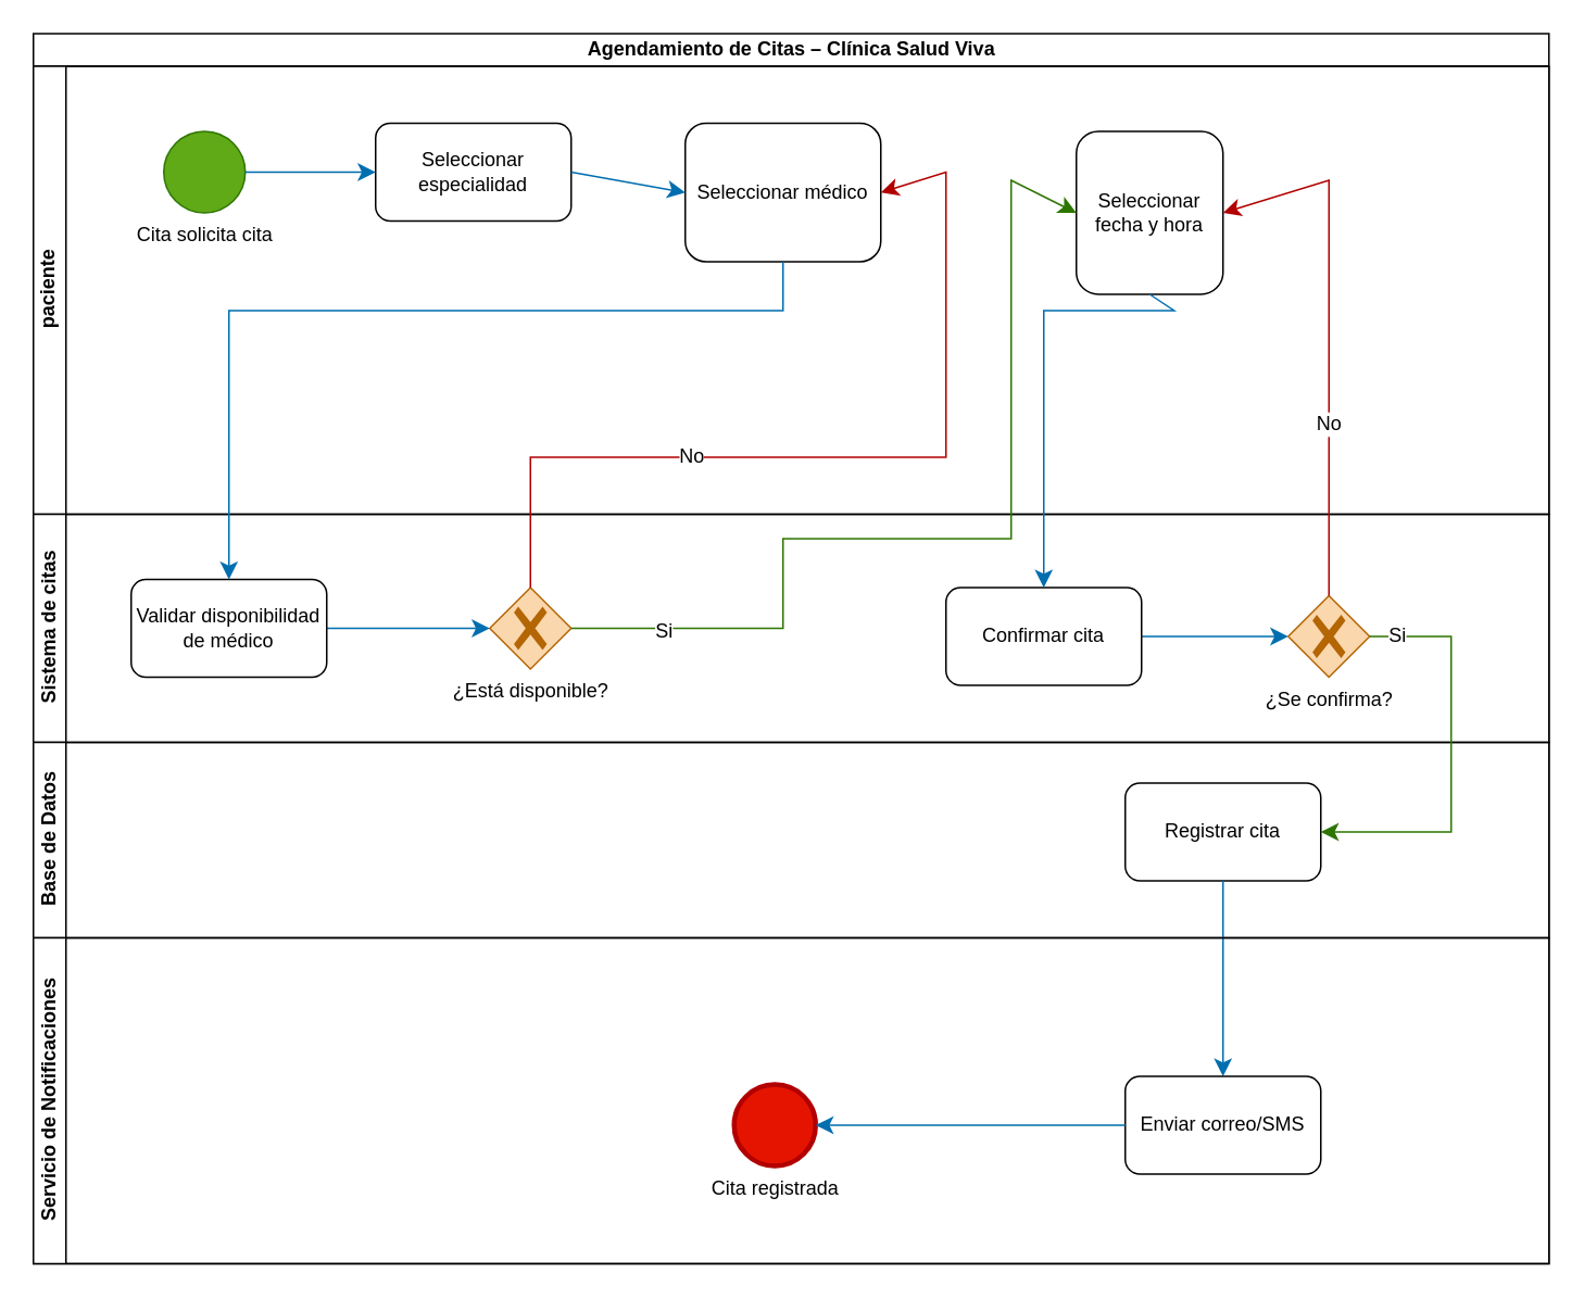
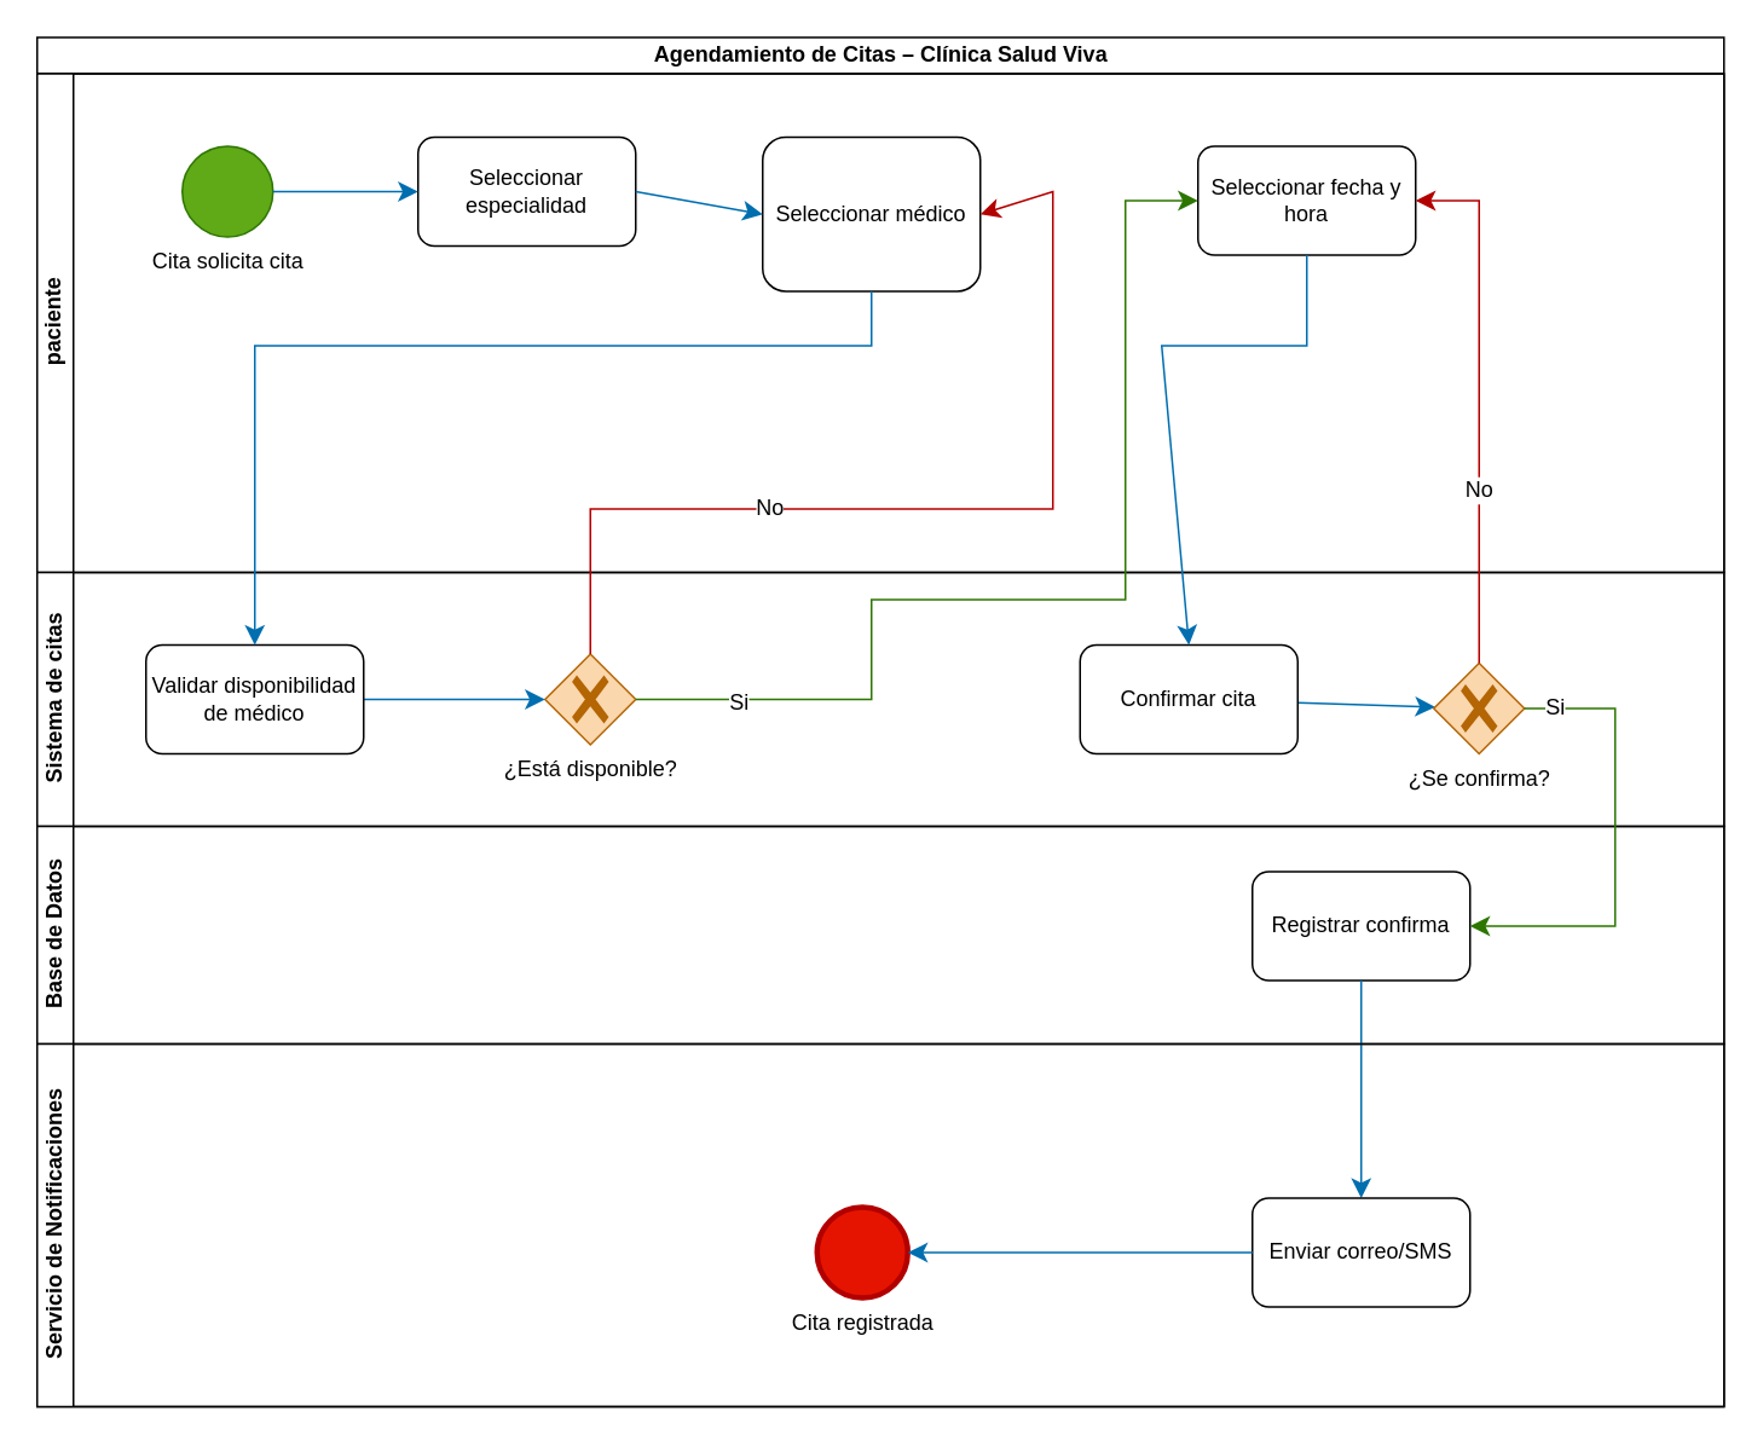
  <mxCell id="0" />
  <mxCell id="1" parent="0" />
  <mxCell id="2" value="Agendamiento de Citas – Clínica Salud Viva" style="swimlane;childLayout=stackLayout;resizeParent=1;resizeParentMax=0;horizontal=1;startSize=20;horizontalStack=0;html=1;" vertex="1" parent="1"><mxGeometry x="20" y="20" width="930" height="755" as="geometry" /></mxCell>
  <mxCell id="3" value="paciente" style="swimlane;startSize=20;horizontal=0;html=1;" vertex="1" parent="2"><mxGeometry y="20" width="930" height="275" as="geometry" /></mxCell>
  <mxCell id="4" value="&lt;font style=&quot;color: light-dark(rgb(0, 0, 0), rgb(255, 255, 255));&quot;&gt;Cita solicita cita&lt;/font&gt;" style="points=[[0.145,0.145,0],[0.5,0,0],[0.855,0.145,0],[1,0.5,0],[0.855,0.855,0],[0.5,1,0],[0.145,0.855,0],[0,0.5,0]];shape=mxgraph.bpmn.event;html=1;verticalLabelPosition=bottom;labelBackgroundColor=#ffffff;verticalAlign=top;align=center;perimeter=ellipsePerimeter;outlineConnect=0;aspect=fixed;outline=standard;symbol=general;fillColor=#60a917;fontColor=#ffffff;strokeColor=#2D7600;" vertex="1" parent="3"><mxGeometry x="80" y="40" width="50" height="50" as="geometry" /></mxCell>
  <mxCell id="5" value="Seleccionar especialidad" style="rounded=1;whiteSpace=wrap;html=1;" vertex="1" parent="3"><mxGeometry x="210" y="35" width="120" height="60" as="geometry" /></mxCell>
  <mxCell id="6" value="Seleccionar médico" style="rounded=1;whiteSpace=wrap;html=1;" vertex="1" parent="3"><mxGeometry x="400" y="35" width="120" height="85" as="geometry" /></mxCell>
- <mxCell id="7" value="&lt;span data-end=&quot;585&quot; data-start=&quot;557&quot;&gt;Seleccionar fecha y hora&lt;/span&gt;" style="rounded=1;whiteSpace=wrap;html=1;" vertex="1" parent="3"><mxGeometry x="640" y="40" width="90" height="100" as="geometry" /></mxCell>
+ <mxCell id="7" value="&lt;span data-end=&quot;585&quot; data-start=&quot;557&quot;&gt;Seleccionar fecha y hora&lt;/span&gt;" style="rounded=1;whiteSpace=wrap;html=1;" vertex="1" parent="3"><mxGeometry x="640" y="40" width="120" height="60" as="geometry" /></mxCell>
  <mxCell id="8" value="" style="endArrow=classic;html=1;rounded=0;fontSize=12;startSize=8;endSize=8;curved=1;exitX=1;exitY=0.5;exitDx=0;exitDy=0;exitPerimeter=0;entryX=0;entryY=0.5;entryDx=0;entryDy=0;fillColor=#1ba1e2;strokeColor=#006EAF;" edge="1" parent="3" source="4" target="5"><mxGeometry width="50" height="50" relative="1" as="geometry"><mxPoint x="440" y="220" as="sourcePoint" /><mxPoint x="200" y="70" as="targetPoint" /></mxGeometry></mxCell>
  <mxCell id="9" value="" style="endArrow=classic;html=1;rounded=0;fontSize=12;startSize=8;endSize=8;curved=1;exitX=1;exitY=0.5;exitDx=0;exitDy=0;entryX=0;entryY=0.5;entryDx=0;entryDy=0;fillColor=#1ba1e2;strokeColor=#006EAF;" edge="1" parent="3" source="5" target="6"><mxGeometry width="50" height="50" relative="1" as="geometry"><mxPoint x="340" y="80" as="sourcePoint" /><mxPoint x="490" y="170" as="targetPoint" /></mxGeometry></mxCell>
  <mxCell id="10" value="Sistema de citas" style="swimlane;startSize=20;horizontal=0;html=1;" vertex="1" parent="2"><mxGeometry y="295" width="930" height="140" as="geometry" /></mxCell>
  <mxCell id="11" value="¿Está disponible?" style="points=[[0.25,0.25,0],[0.5,0,0],[0.75,0.25,0],[1,0.5,0],[0.75,0.75,0],[0.5,1,0],[0.25,0.75,0],[0,0.5,0]];shape=mxgraph.bpmn.gateway2;html=1;verticalLabelPosition=bottom;labelBackgroundColor=#ffffff;verticalAlign=top;align=center;perimeter=rhombusPerimeter;outlineConnect=0;outline=none;symbol=none;gwType=exclusive;fillColor=#fad7ac;strokeColor=#b46504;" vertex="1" parent="10"><mxGeometry x="280" y="45" width="50" height="50" as="geometry" /></mxCell>
  <mxCell id="12" value="" style="edgeStyle=none;curved=1;rounded=0;orthogonalLoop=1;jettySize=auto;html=1;fontSize=12;startSize=8;endSize=8;fillColor=#1ba1e2;strokeColor=#006EAF;" edge="1" parent="10" source="13" target="11"><mxGeometry relative="1" as="geometry" /></mxCell>
  <mxCell id="13" value="Validar disponibilidad de médico" style="rounded=1;whiteSpace=wrap;html=1;" vertex="1" parent="10"><mxGeometry x="60" y="40" width="120" height="60" as="geometry" /></mxCell>
  <mxCell id="14" value="" style="edgeStyle=none;curved=1;rounded=0;orthogonalLoop=1;jettySize=auto;html=1;fontSize=12;startSize=8;endSize=8;fillColor=#1ba1e2;strokeColor=#006EAF;" edge="1" parent="10" source="15" target="16"><mxGeometry relative="1" as="geometry" /></mxCell>
- <mxCell id="15" value="Confirmar cita" style="rounded=1;whiteSpace=wrap;html=1;" vertex="1" parent="10"><mxGeometry x="560" y="45" width="120" height="60" as="geometry" /></mxCell>
+ <mxCell id="15" value="Confirmar cita" style="rounded=1;whiteSpace=wrap;html=1;" vertex="1" parent="10"><mxGeometry x="575" y="40" width="120" height="60" as="geometry" /></mxCell>
  <mxCell id="16" value="¿Se confirma?" style="points=[[0.25,0.25,0],[0.5,0,0],[0.75,0.25,0],[1,0.5,0],[0.75,0.75,0],[0.5,1,0],[0.25,0.75,0],[0,0.5,0]];shape=mxgraph.bpmn.gateway2;html=1;verticalLabelPosition=bottom;labelBackgroundColor=#ffffff;verticalAlign=top;align=center;perimeter=rhombusPerimeter;outlineConnect=0;outline=none;symbol=none;gwType=exclusive;fillColor=#fad7ac;strokeColor=#b46504;" vertex="1" parent="10"><mxGeometry x="770" y="50" width="50" height="50" as="geometry" /></mxCell>
  <mxCell id="17" value="Base de Datos" style="swimlane;startSize=20;horizontal=0;html=1;" vertex="1" parent="2"><mxGeometry y="435" width="930" height="120" as="geometry" /></mxCell>
- <mxCell id="18" value="Registrar cita" style="rounded=1;whiteSpace=wrap;html=1;" vertex="1" parent="17"><mxGeometry x="670" y="25" width="120" height="60" as="geometry" /></mxCell>
+ <mxCell id="18" value="Registrar confirma" style="rounded=1;whiteSpace=wrap;html=1;" vertex="1" parent="17"><mxGeometry x="670" y="25" width="120" height="60" as="geometry" /></mxCell>
  <mxCell id="19" value="" style="endArrow=classic;html=1;rounded=0;fontSize=12;startSize=8;endSize=8;curved=0;exitX=1;exitY=0.5;exitDx=0;exitDy=0;exitPerimeter=0;entryX=0;entryY=0.5;entryDx=0;entryDy=0;fillColor=#60a917;strokeColor=#2D7600;" edge="1" parent="2" source="11" target="7"><mxGeometry width="50" height="50" relative="1" as="geometry"><mxPoint x="440" y="240" as="sourcePoint" /><mxPoint x="490" y="190" as="targetPoint" /><Array as="points"><mxPoint x="460" y="365" /><mxPoint x="460" y="310" /><mxPoint x="600" y="310" /><mxPoint x="600" y="90" /></Array></mxGeometry></mxCell>
  <mxCell id="20" value="Si" style="edgeLabel;html=1;align=center;verticalAlign=middle;resizable=0;points=[];fontSize=12;" vertex="1" connectable="0" parent="19"><mxGeometry x="-0.809" y="-1" relative="1" as="geometry"><mxPoint as="offset" /></mxGeometry></mxCell>
  <mxCell id="21" value="" style="edgeStyle=none;curved=0;rounded=0;orthogonalLoop=1;jettySize=auto;html=1;fontSize=12;startSize=8;endSize=8;fillColor=#1ba1e2;strokeColor=#006EAF;" edge="1" parent="2" source="6" target="13"><mxGeometry relative="1" as="geometry"><Array as="points"><mxPoint x="460" y="170" /><mxPoint x="120" y="170" /></Array></mxGeometry></mxCell>
  <mxCell id="22" value="" style="endArrow=classic;html=1;rounded=0;fontSize=12;startSize=8;endSize=8;curved=0;exitX=0.5;exitY=0;exitDx=0;exitDy=0;exitPerimeter=0;entryX=1;entryY=0.5;entryDx=0;entryDy=0;fillColor=#e51400;strokeColor=#B20000;" edge="1" parent="2" source="11" target="6"><mxGeometry width="50" height="50" relative="1" as="geometry"><mxPoint x="440" y="330" as="sourcePoint" /><mxPoint x="490" y="280" as="targetPoint" /><Array as="points"><mxPoint x="305" y="260" /><mxPoint x="435" y="260" /><mxPoint x="560" y="260" /><mxPoint x="560" y="85" /></Array></mxGeometry></mxCell>
  <mxCell id="23" value="No" style="edgeLabel;html=1;align=center;verticalAlign=middle;resizable=0;points=[];fontSize=12;" vertex="1" connectable="0" parent="22"><mxGeometry x="-0.356" y="1" relative="1" as="geometry"><mxPoint as="offset" /></mxGeometry></mxCell>
  <mxCell id="24" value="" style="endArrow=classic;html=1;rounded=0;fontSize=12;startSize=8;endSize=8;curved=0;exitX=0.5;exitY=1;exitDx=0;exitDy=0;entryX=0.5;entryY=0;entryDx=0;entryDy=0;fillColor=#1ba1e2;strokeColor=#006EAF;" edge="1" parent="2" source="7" target="15"><mxGeometry width="50" height="50" relative="1" as="geometry"><mxPoint x="430" y="330" as="sourcePoint" /><mxPoint x="480" y="280" as="targetPoint" /><Array as="points"><mxPoint x="700" y="170" /><mxPoint x="620" y="170" /></Array></mxGeometry></mxCell>
  <mxCell id="25" value="" style="endArrow=classic;html=1;rounded=0;fontSize=12;startSize=8;endSize=8;curved=0;entryX=1;entryY=0.5;entryDx=0;entryDy=0;exitX=0.5;exitY=0;exitDx=0;exitDy=0;exitPerimeter=0;fillColor=#e51400;strokeColor=#B20000;" edge="1" parent="2" source="16" target="7"><mxGeometry width="50" height="50" relative="1" as="geometry"><mxPoint x="770" y="330" as="sourcePoint" /><mxPoint x="820" y="280" as="targetPoint" /><Array as="points"><mxPoint x="795" y="90" /></Array></mxGeometry></mxCell>
  <mxCell id="26" value="No" style="edgeLabel;html=1;align=center;verticalAlign=middle;resizable=0;points=[];fontSize=12;" vertex="1" connectable="0" parent="25"><mxGeometry x="-0.341" y="1" relative="1" as="geometry"><mxPoint as="offset" /></mxGeometry></mxCell>
  <mxCell id="27" value="" style="endArrow=classic;html=1;rounded=0;fontSize=12;startSize=8;endSize=8;curved=0;exitX=1;exitY=0.5;exitDx=0;exitDy=0;exitPerimeter=0;entryX=1;entryY=0.5;entryDx=0;entryDy=0;fillColor=#60a917;strokeColor=#2D7600;" edge="1" parent="2" source="16" target="18"><mxGeometry width="50" height="50" relative="1" as="geometry"><mxPoint x="510" y="630" as="sourcePoint" /><mxPoint x="560" y="580" as="targetPoint" /><Array as="points"><mxPoint x="870" y="370" /><mxPoint x="870" y="490" /></Array></mxGeometry></mxCell>
  <mxCell id="28" value="Si" style="edgeLabel;html=1;align=center;verticalAlign=middle;resizable=0;points=[];fontSize=12;" vertex="1" connectable="0" parent="27"><mxGeometry x="-0.876" y="1" relative="1" as="geometry"><mxPoint as="offset" /></mxGeometry></mxCell>
  <mxCell id="29" value="" style="edgeStyle=none;curved=1;rounded=0;orthogonalLoop=1;jettySize=auto;html=1;fontSize=12;startSize=8;endSize=8;fillColor=#1ba1e2;strokeColor=#006EAF;" edge="1" parent="2" source="18" target="31"><mxGeometry relative="1" as="geometry" /></mxCell>
  <mxCell id="30" value="Servicio de Notificaciones" style="swimlane;startSize=20;horizontal=0;html=1;" vertex="1" parent="2"><mxGeometry y="555" width="930" height="200" as="geometry" /></mxCell>
  <mxCell id="31" value="Enviar correo/SMS" style="whiteSpace=wrap;html=1;rounded=1;" vertex="1" parent="30"><mxGeometry x="670" y="85" width="120" height="60" as="geometry" /></mxCell>
  <mxCell id="32" value="&lt;font style=&quot;color: light-dark(rgb(0, 0, 0), rgb(255, 255, 255));&quot;&gt;Cita &lt;span&gt;registrada&lt;/span&gt;&lt;/font&gt;" style="points=[[0.145,0.145,0],[0.5,0,0],[0.855,0.145,0],[1,0.5,0],[0.855,0.855,0],[0.5,1,0],[0.145,0.855,0],[0,0.5,0]];shape=mxgraph.bpmn.event;html=1;verticalLabelPosition=bottom;labelBackgroundColor=#ffffff;verticalAlign=top;align=center;perimeter=ellipsePerimeter;outlineConnect=0;aspect=fixed;outline=end;symbol=terminate2;fillColor=light-dark(#E51400,#FF3D3D);fontColor=#ffffff;strokeColor=#B20000;" vertex="1" parent="30"><mxGeometry x="430" y="90" width="50" height="50" as="geometry" /></mxCell>
  <mxCell id="33" value="" style="endArrow=classic;html=1;rounded=0;fontSize=12;startSize=8;endSize=8;curved=1;entryX=1;entryY=0.5;entryDx=0;entryDy=0;entryPerimeter=0;exitX=0;exitY=0.5;exitDx=0;exitDy=0;fillColor=#1ba1e2;strokeColor=#006EAF;" edge="1" parent="30" source="31" target="32"><mxGeometry width="50" height="50" relative="1" as="geometry"><mxPoint x="490" y="-25" as="sourcePoint" /><mxPoint x="540" y="-75" as="targetPoint" /><Array as="points"><mxPoint x="580" y="115" /></Array></mxGeometry></mxCell>
